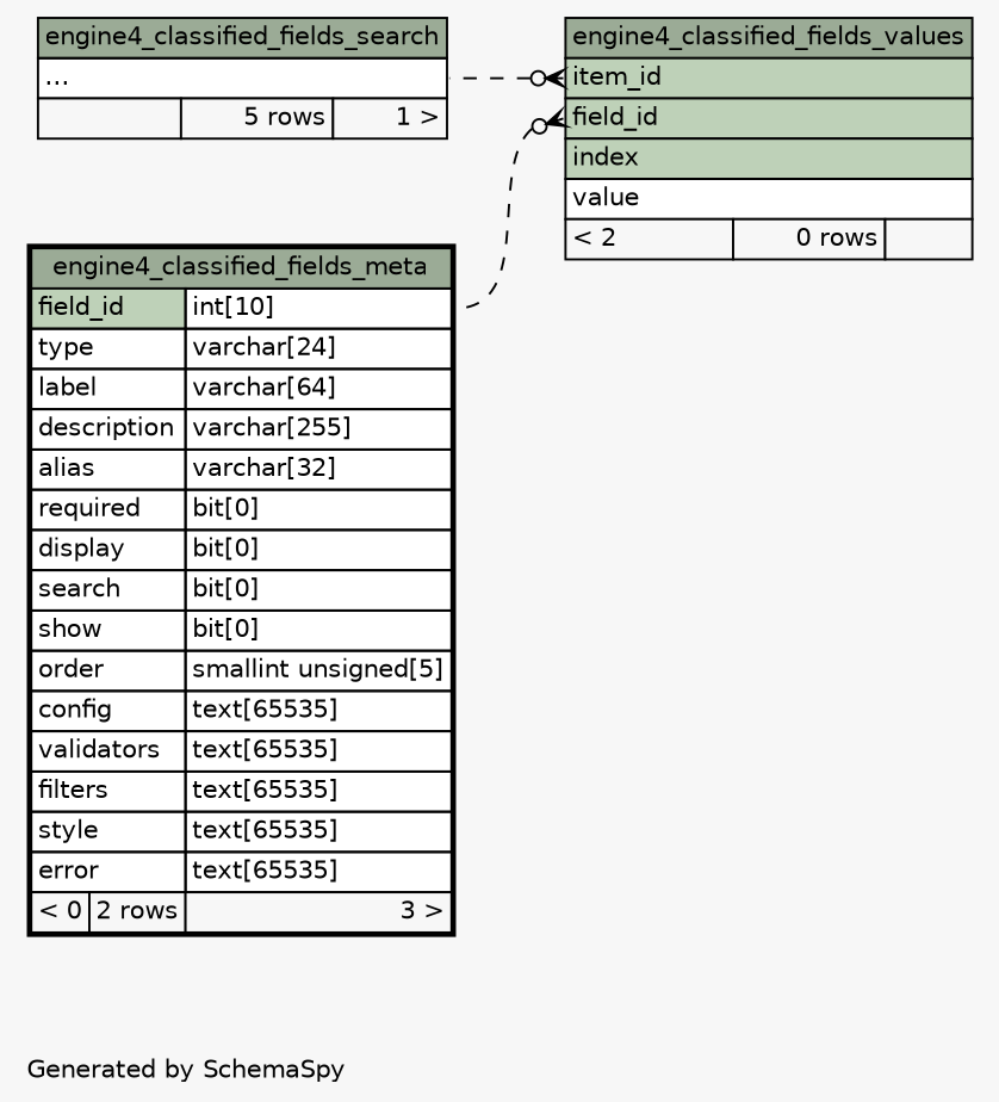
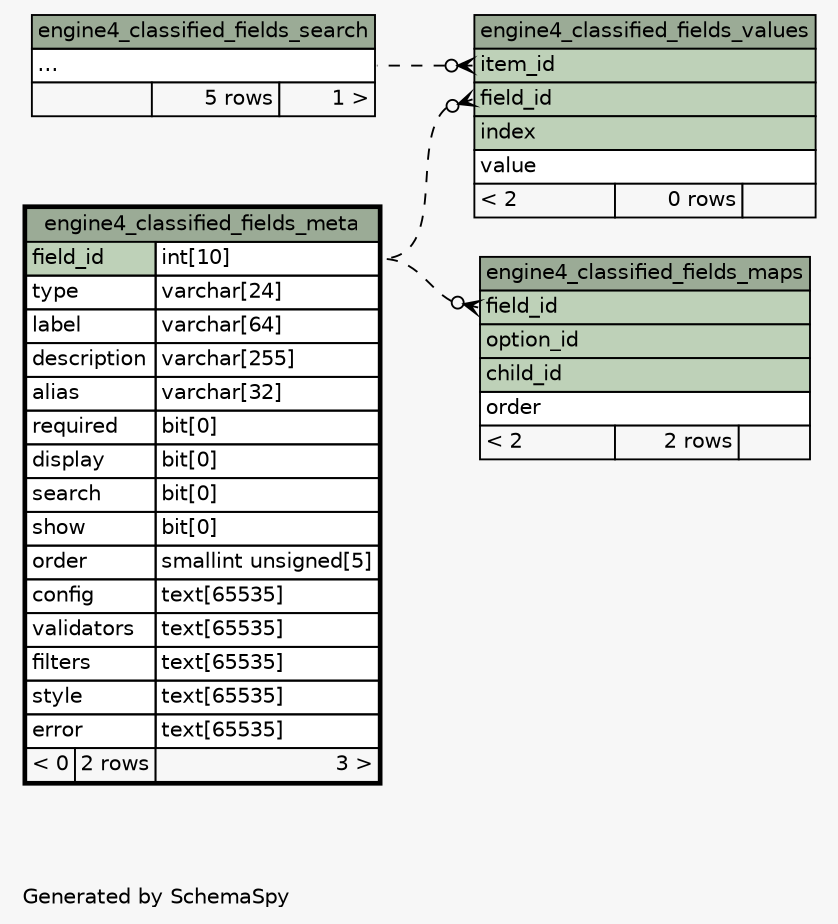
  digraph {
    bgcolor="#f7f7f7"
    fontname="DejaVu Sans"
    fontsize=11
    label="\nGenerated by SchemaSpy"
    labeljust=l
    nodesep=0.18
    rankdir=RL
    ranksep=0.46
    node [fontname="DejaVu Sans" fontsize=11 shape=plaintext]
    edge [arrowhead=none arrowsize=0.8 arrowtail=crowodot dir=back fontname="DejaVu Sans" headport="field_id.type:e" style=dashed tailport="field_id:w"]
+   n1 [label=<     <TABLE BORDER="0" CELLBORDER="1" CELLSPACING="0" BGCOLOR="#ffffff">       <TR><TD COLSPAN="3" BGCOLOR="#9bab96" ALIGN="CENTER">engine4_classified_fields_maps</TD></TR>       <TR><TD PORT="field_id" COLSPAN="3" BGCOLOR="#bed1b8" ALIGN="LEFT">field_id</TD></TR>       <TR><TD PORT="option_id" COLSPAN="3" BGCOLOR="#bed1b8" ALIGN="LEFT">option_id</TD></TR>       <TR><TD PORT="child_id" COLSPAN="3" BGCOLOR="#bed1b8" ALIGN="LEFT">child_id</TD></TR>       <TR><TD PORT="order" COLSPAN="3" ALIGN="LEFT">order</TD></TR>       <TR><TD ALIGN="LEFT" BGCOLOR="#f7f7f7">&lt; 2</TD><TD ALIGN="RIGHT" BGCOLOR="#f7f7f7">2 rows</TD><TD ALIGN="RIGHT" BGCOLOR="#f7f7f7">  </TD></TR>     </TABLE>>]
    n2 [label=<     <TABLE BORDER="2" CELLBORDER="1" CELLSPACING="0" BGCOLOR="#ffffff">       <TR><TD COLSPAN="3" BGCOLOR="#9bab96" ALIGN="CENTER">engine4_classified_fields_meta</TD></TR>       <TR><TD PORT="field_id" COLSPAN="2" BGCOLOR="#bed1b8" ALIGN="LEFT">field_id</TD><TD PORT="field_id.type" ALIGN="LEFT">int[10]</TD></TR>       <TR><TD PORT="type" COLSPAN="2" ALIGN="LEFT">type</TD><TD PORT="type.type" ALIGN="LEFT">varchar[24]</TD></TR>       <TR><TD PORT="label" COLSPAN="2" ALIGN="LEFT">label</TD><TD PORT="label.type" ALIGN="LEFT">varchar[64]</TD></TR>       <TR><TD PORT="description" COLSPAN="2" ALIGN="LEFT">description</TD><TD PORT="description.type" ALIGN="LEFT">varchar[255]</TD></TR>       <TR><TD PORT="alias" COLSPAN="2" ALIGN="LEFT">alias</TD><TD PORT="alias.type" ALIGN="LEFT">varchar[32]</TD></TR>       <TR><TD PORT="required" COLSPAN="2" ALIGN="LEFT">required</TD><TD PORT="required.type" ALIGN="LEFT">bit[0]</TD></TR>       <TR><TD PORT="display" COLSPAN="2" ALIGN="LEFT">display</TD><TD PORT="display.type" ALIGN="LEFT">bit[0]</TD></TR>       <TR><TD PORT="search" COLSPAN="2" ALIGN="LEFT">search</TD><TD PORT="search.type" ALIGN="LEFT">bit[0]</TD></TR>       <TR><TD PORT="show" COLSPAN="2" ALIGN="LEFT">show</TD><TD PORT="show.type" ALIGN="LEFT">bit[0]</TD></TR>       <TR><TD PORT="order" COLSPAN="2" ALIGN="LEFT">order</TD><TD PORT="order.type" ALIGN="LEFT">smallint unsigned[5]</TD></TR>       <TR><TD PORT="config" COLSPAN="2" ALIGN="LEFT">config</TD><TD PORT="config.type" ALIGN="LEFT">text[65535]</TD></TR>       <TR><TD PORT="validators" COLSPAN="2" ALIGN="LEFT">validators</TD><TD PORT="validators.type" ALIGN="LEFT">text[65535]</TD></TR>       <TR><TD PORT="filters" COLSPAN="2" ALIGN="LEFT">filters</TD><TD PORT="filters.type" ALIGN="LEFT">text[65535]</TD></TR>       <TR><TD PORT="style" COLSPAN="2" ALIGN="LEFT">style</TD><TD PORT="style.type" ALIGN="LEFT">text[65535]</TD></TR>       <TR><TD PORT="error" COLSPAN="2" ALIGN="LEFT">error</TD><TD PORT="error.type" ALIGN="LEFT">text[65535]</TD></TR>       <TR><TD ALIGN="LEFT" BGCOLOR="#f7f7f7">&lt; 0</TD><TD ALIGN="RIGHT" BGCOLOR="#f7f7f7">2 rows</TD><TD ALIGN="RIGHT" BGCOLOR="#f7f7f7">3 &gt;</TD></TR>     </TABLE>>]
    n3 [label=<     <TABLE BORDER="0" CELLBORDER="1" CELLSPACING="0" BGCOLOR="#ffffff">       <TR><TD COLSPAN="3" BGCOLOR="#9bab96" ALIGN="CENTER">engine4_classified_fields_values</TD></TR>       <TR><TD PORT="item_id" COLSPAN="3" BGCOLOR="#bed1b8" ALIGN="LEFT">item_id</TD></TR>       <TR><TD PORT="field_id" COLSPAN="3" BGCOLOR="#bed1b8" ALIGN="LEFT">field_id</TD></TR>       <TR><TD PORT="index" COLSPAN="3" BGCOLOR="#bed1b8" ALIGN="LEFT">index</TD></TR>       <TR><TD PORT="value" COLSPAN="3" ALIGN="LEFT">value</TD></TR>       <TR><TD ALIGN="LEFT" BGCOLOR="#f7f7f7">&lt; 2</TD><TD ALIGN="RIGHT" BGCOLOR="#f7f7f7">0 rows</TD><TD ALIGN="RIGHT" BGCOLOR="#f7f7f7">  </TD></TR>     </TABLE>>]
    n4 [label=<     <TABLE BORDER="0" CELLBORDER="1" CELLSPACING="0" BGCOLOR="#ffffff">       <TR><TD COLSPAN="3" BGCOLOR="#9bab96" ALIGN="CENTER">engine4_classified_fields_search</TD></TR>       <TR><TD PORT="elipses" COLSPAN="3" ALIGN="LEFT">...</TD></TR>       <TR><TD ALIGN="LEFT" BGCOLOR="#f7f7f7">  </TD><TD ALIGN="RIGHT" BGCOLOR="#f7f7f7">5 rows</TD><TD ALIGN="RIGHT" BGCOLOR="#f7f7f7">1 &gt;</TD></TR>     </TABLE>>]
+   n1 -> n2
    n3 -> n2
    n3 -> n4 [headport="elipses:e" tailport="item_id:w"]
  }
